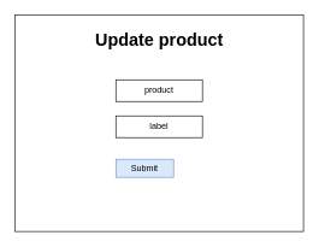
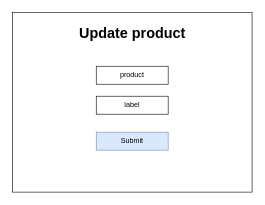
  <mxCell id="0" />
  <mxCell id="1" parent="0" />
  <mxCell id="2" value="" style="rounded=0;whiteSpace=wrap;html=1;" parent="1" vertex="1"><mxGeometry x="20" y="20" width="400" height="300" as="geometry" /></mxCell>
  <mxCell id="3" value="product" style="rounded=0;whiteSpace=wrap;html=1;" parent="1" vertex="1"><mxGeometry x="160" y="110" width="120" height="30" as="geometry" /></mxCell>
  <mxCell id="4" value="label" style="rounded=0;whiteSpace=wrap;html=1;" parent="1" vertex="1"><mxGeometry x="160" y="160" width="120" height="30" as="geometry" /></mxCell>
- <mxCell id="5" value="Submit" style="rounded=0;whiteSpace=wrap;html=1;fillColor=#dae8fc;strokeColor=#6c8ebf;" parent="1" vertex="1"><mxGeometry x="160" y="220" width="80" height="25" as="geometry" /></mxCell>
+ <mxCell id="5" value="Submit" style="rounded=0;whiteSpace=wrap;html=1;fillColor=#dae8fc;strokeColor=#6c8ebf;" parent="1" vertex="1"><mxGeometry x="160" y="220" width="120" height="30" as="geometry" /></mxCell>
  <mxCell id="6" value="&lt;h1&gt;Update product&lt;/h1&gt;" style="text;html=1;strokeColor=none;fillColor=none;align=center;verticalAlign=middle;whiteSpace=wrap;rounded=0;" parent="1" vertex="1"><mxGeometry x="107.5" y="40" width="225" height="30" as="geometry" /></mxCell>
